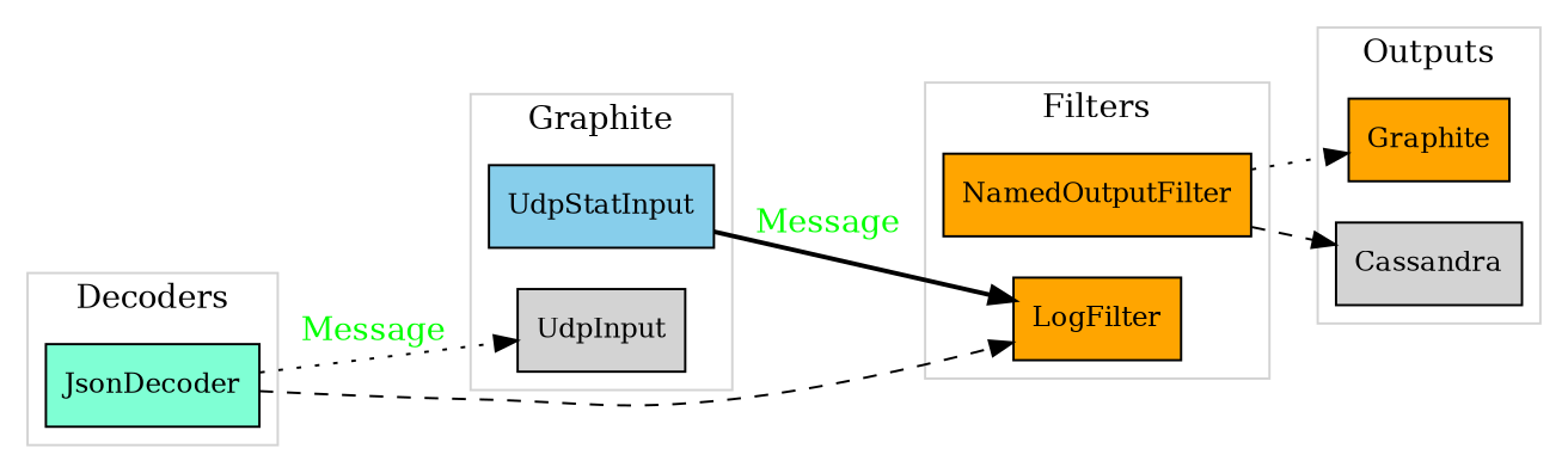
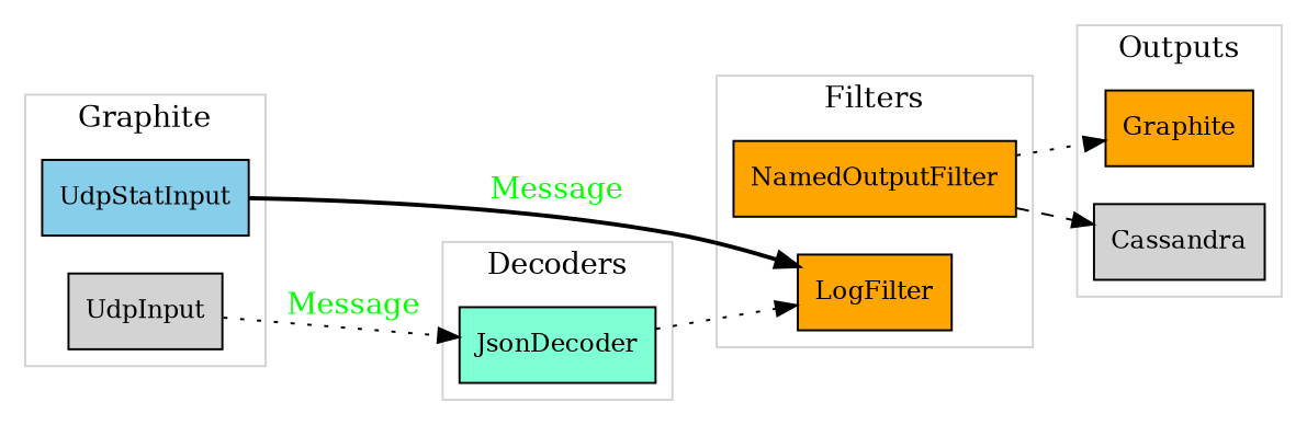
  digraph {
    rankdir=LR
    node [fillcolor=orange fontsize=12 shape=box style=filled]
    edge [fontcolor=green style=dotted]
    n1 [fillcolor=skyblue label=UdpStatInput]
    n2 [fillcolor=lightgrey label=UdpInput]
    n3 [fillcolor=aquamarine label=JsonDecoder]
    n4 [label=NamedOutputFilter]
    n5 [label=LogFilter]
    n6 [label=Graphite]
    n7 [fillcolor=lightgrey label=Cassandra]
    subgraph cluster_1 {
      color=lightgrey
      label=Graphite
      rank=same
      n1
      n2
    }
    subgraph cluster_2 {
      color=lightgrey
      label=Decoders
      rank=same
      n3
    }
    subgraph cluster_3 {
      color=lightgrey
      label=Filters
      n4
      n5
    }
    subgraph cluster_4 {
      color=lightgrey
      label=Outputs
      rank=same
      n6
      n7
    }
    n1 -> n5 [label=Message style=bold]
-   n3 -> n2 [label=Message]
-   n3 -> n5 [style=dashed]
+   n2 -> n3 [label=Message]
+   n3 -> n5
    n4 -> n6
    n4 -> n7 [style=dashed]
  }
